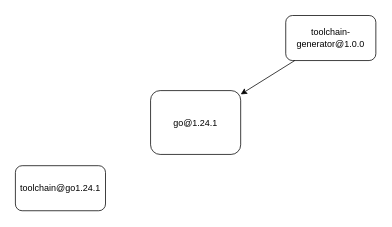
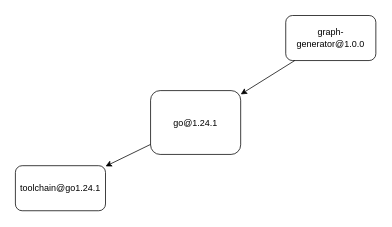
  <mxCell id="0" />
  <mxCell id="1" parent="0" />
- <mxCell id="2" value="toolchain-generator@1.0.0" style="rounded=1;whiteSpace=wrap;html=1;" parent="1" vertex="1"><mxGeometry x="380" y="20" width="120" height="60" as="geometry" /></mxCell>
+ <mxCell id="2" value="graph-generator@1.0.0" style="rounded=1;whiteSpace=wrap;html=1;" parent="1" vertex="1"><mxGeometry x="380" y="20" width="120" height="60" as="geometry" /></mxCell>
  <mxCell id="3" value="go@1.24.1" style="rounded=1;whiteSpace=wrap;html=1;" parent="1" vertex="1"><mxGeometry x="200" y="120" width="120" height="85" as="geometry" /></mxCell>
  <mxCell id="4" source="2" target="3" parent="1" edge="1"><mxGeometry relative="1" as="geometry" /></mxCell>
  <mxCell id="5" value="toolchain@go1.24.1" style="rounded=1;whiteSpace=wrap;html=1;" parent="1" vertex="1"><mxGeometry x="20" y="220" width="120" height="60" as="geometry" /></mxCell>
+ <mxCell id="6" source="3" target="5" parent="1" edge="1"><mxGeometry relative="1" as="geometry" /></mxCell>
